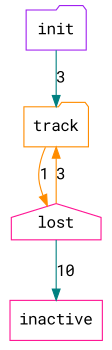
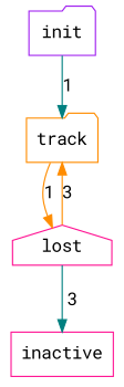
  digraph {
    fontname="Roboto Mono"
    node [color=deeppink fontname="Roboto Mono" shape=folder]
    edge [color=teal fontname="Roboto Mono"]
    init [color=purple lable="{init}"]
    track [color=darkorange lable="{track}"]
    lost [lable="{lost}" shape=house]
    inactive [lable="{inactive}" shape=box]
-   init -> track [label=3]
+   init -> track [label=1]
    track -> lost [color=darkorange label=1]
    lost -> track [color=darkorange label=3]
-   lost -> inactive [label=10]
+   lost -> inactive [label=3]
  }
